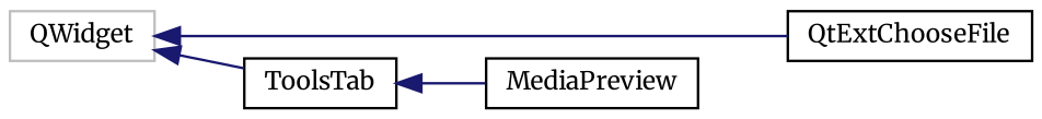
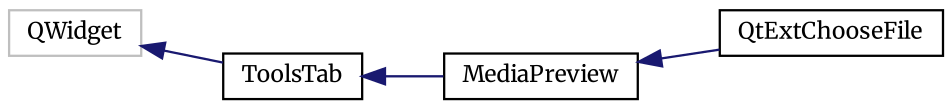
  digraph {
    fontname=Merriweather
    rankdir=LR
    node [color=black fillcolor=white fontname=Merriweather fontsize=10 shape=record style=filled]
    edge [color=midnightblue dir=back fontname=Merriweather fontsize=10 labelfontname=Helvetica labelfontsize=10 style=solid]
    n1 [color=grey75 height=0.2 label=QWidget width=0.4]
    n2 [height=0.2 label=QtExtChooseFile width=0.4]
    n3 [height=0.2 label=ToolsTab width=0.4]
    n4 [height=0.2 label=MediaPreview width=0.4]
-   n1 -> n2
+   n4 -> n2
    n1 -> n3
    n3 -> n4
  }
